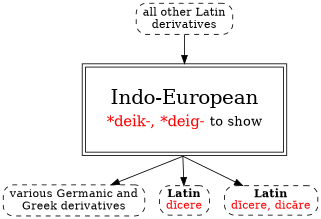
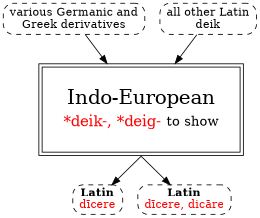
  strict digraph {
    node [shape=box style="dashed,rounded"]
    edge [sametail=1]
    n1 [label=<<table border="0"><tr><td colspan="2"><font point-size="24">Indo-European</font></td></tr><tr><td><font point-size="18" color="red">*deik-, *deig-</font></td><td><font point-size="16">to show</font></td></tr></table>> margin=.3 peripheries=2 shape=rect style=""]
    n2 [label=<various Germanic and<br/>Greek derivatives>]
    n3 [label=<<b>Latin</b><br/><font color="red">dīcere</font>>]
    n4 [label=<<b>Latin</b><br/><font color="red">dīcere, dicāre</font>>]
-   n5 [label=<all other Latin<br/>derivatives>]
-   n1 -> n2
+   n5 [label=<all other Latin<br/>deik>]
+   n2 -> n1
    n1 -> n3
    n1 -> n4
    n5 -> n1
  }
